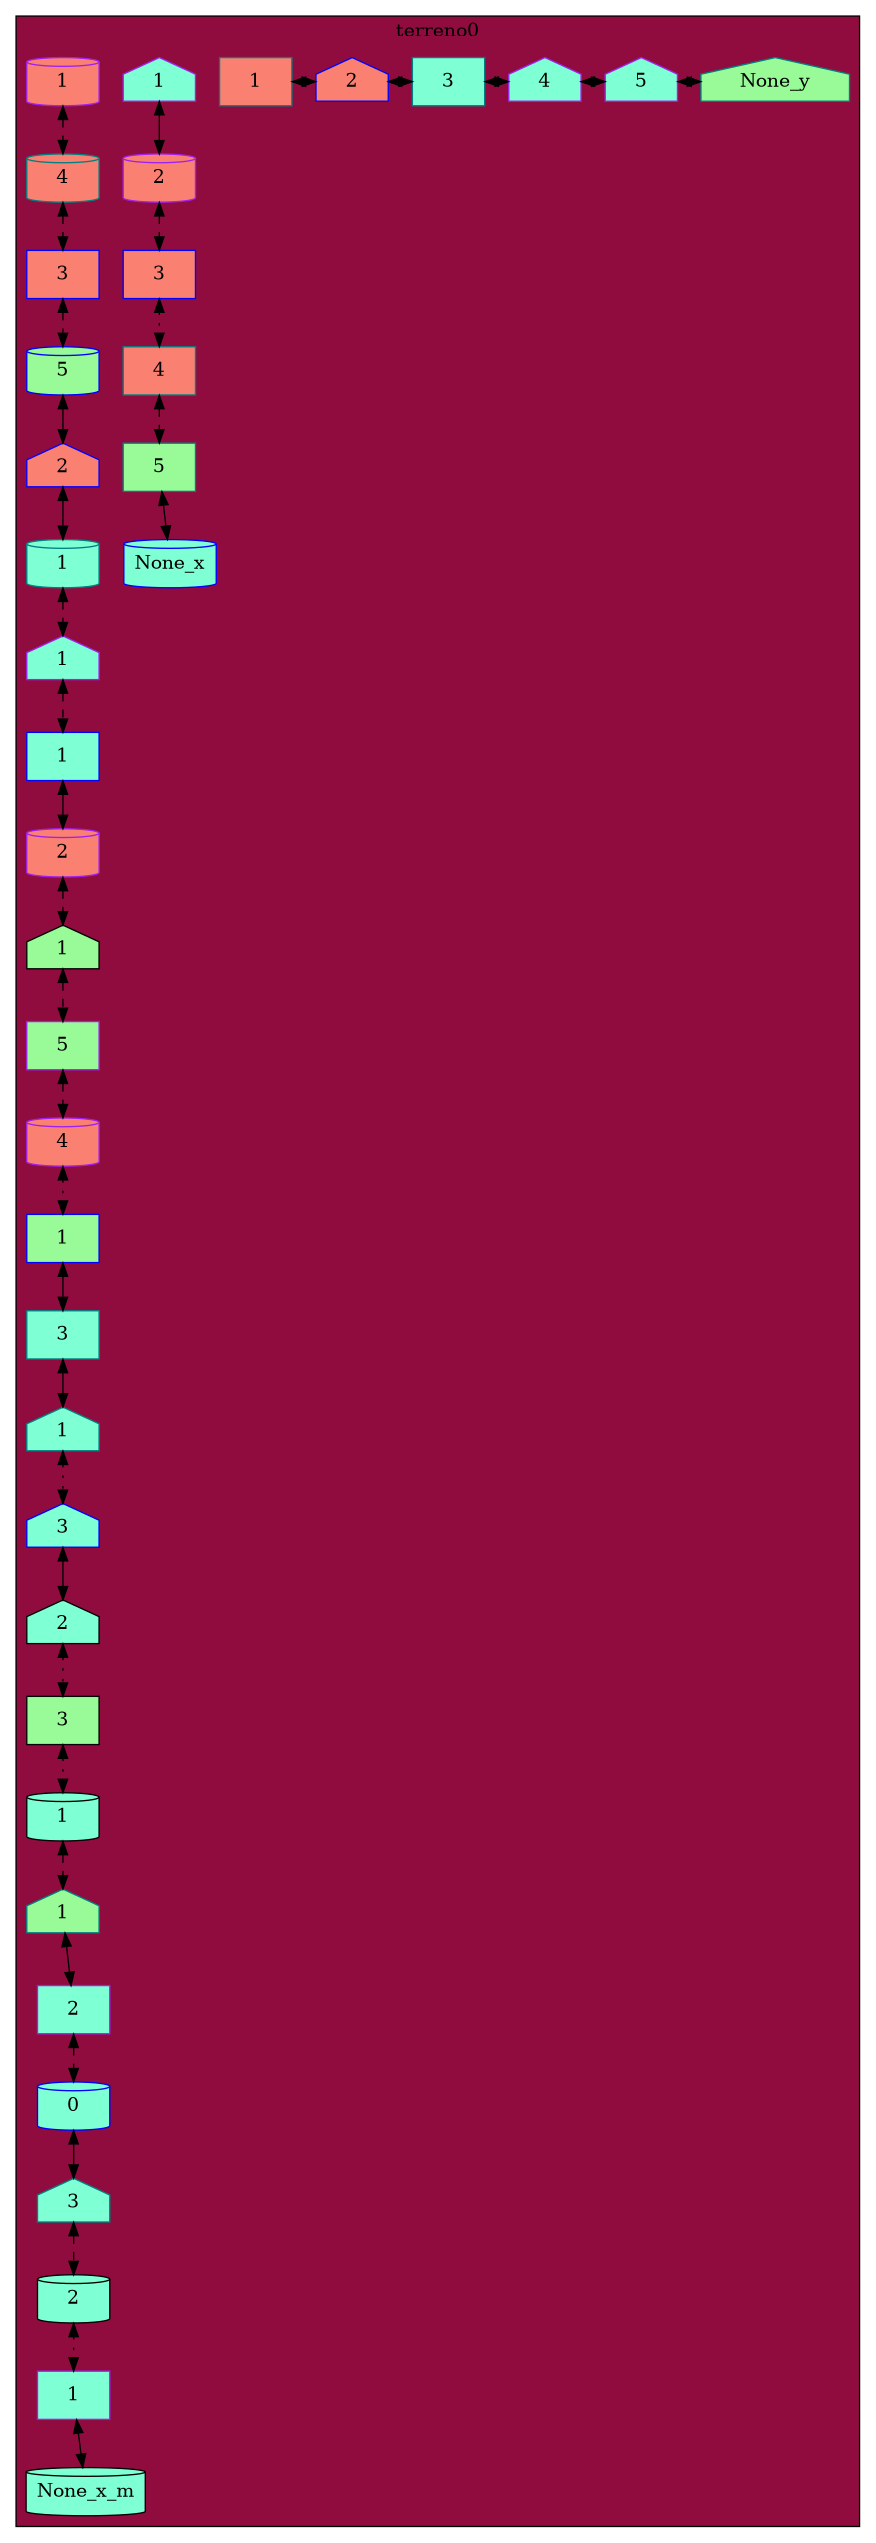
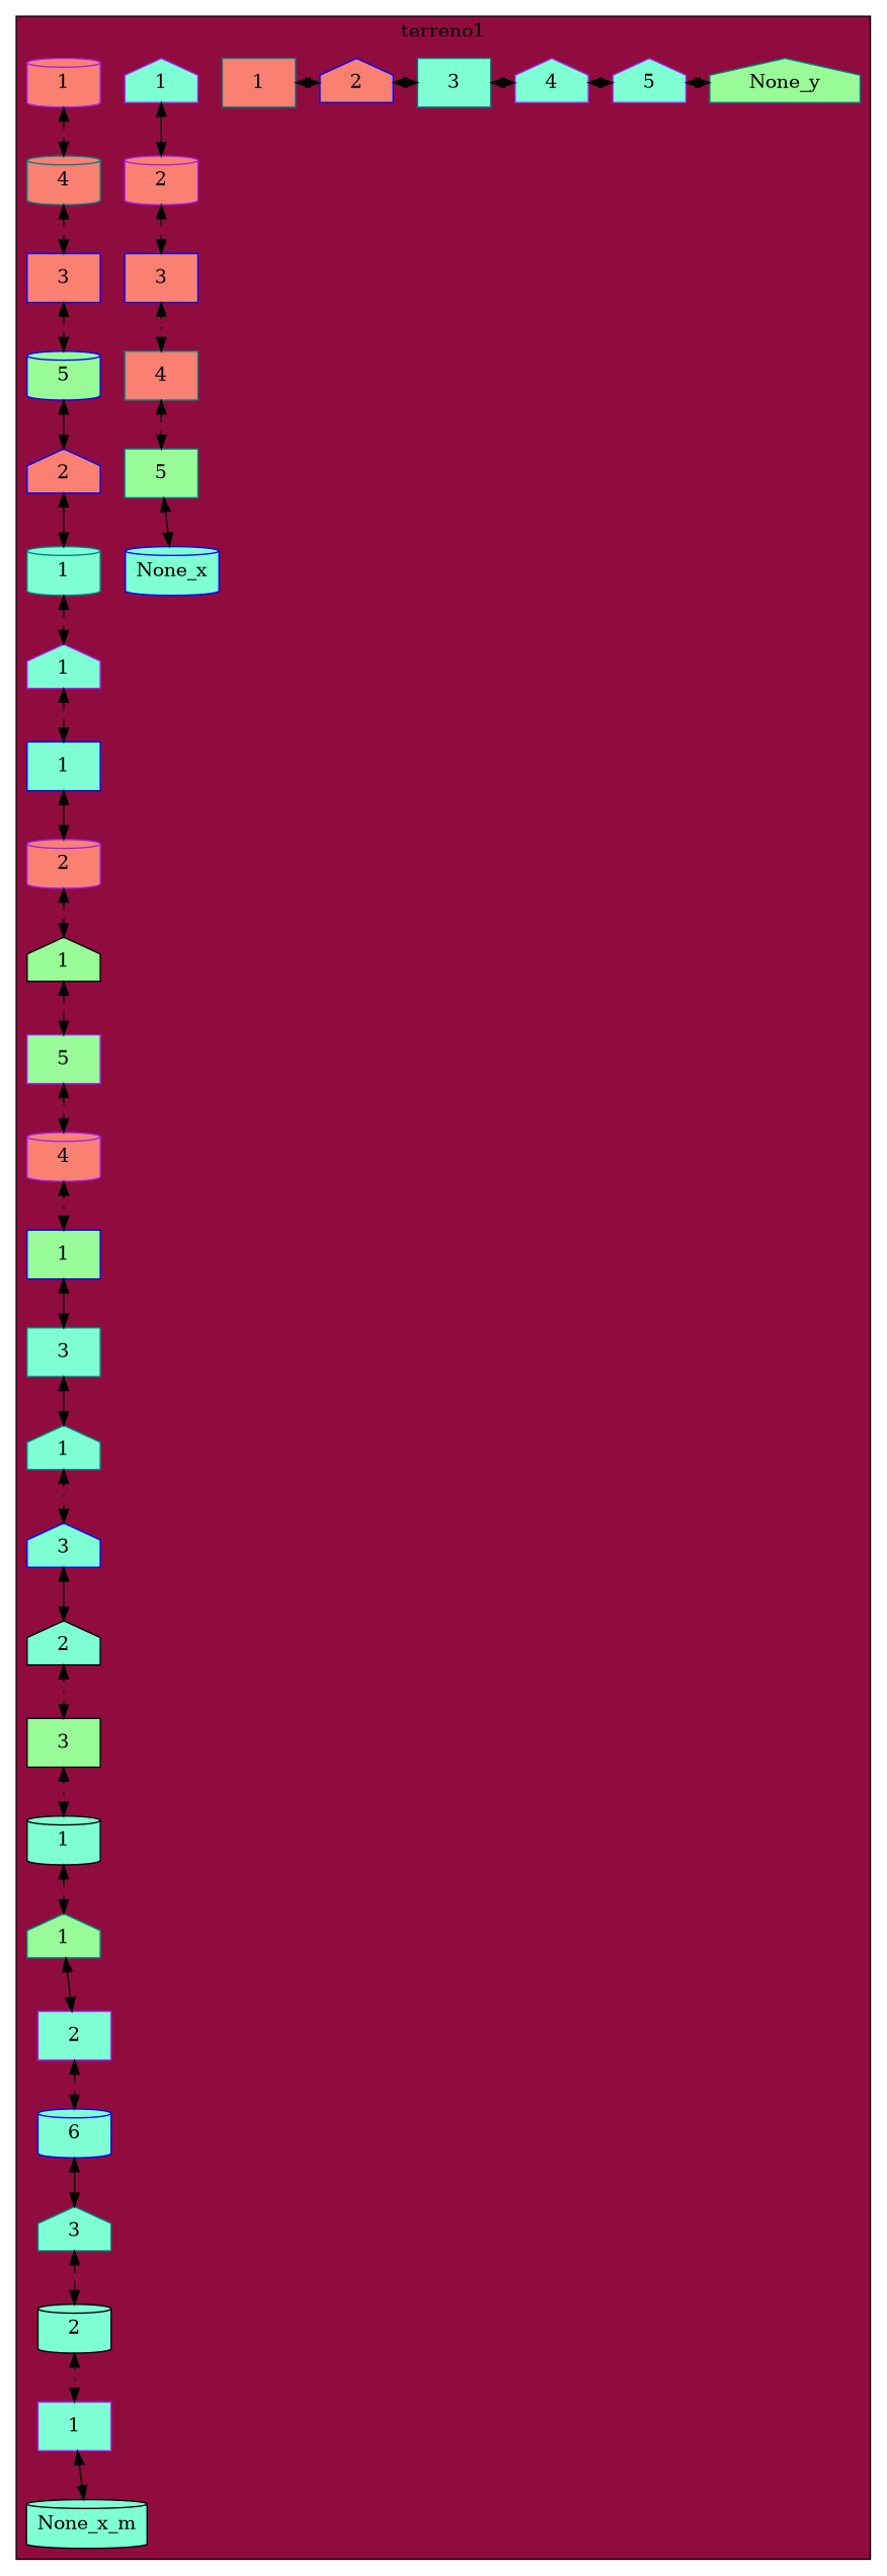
  digraph {
    node [color=teal fillcolor=aquamarine group=2 shape=box style=filled]
    edge [dir=both style=dashed]
    n1 [fillcolor=salmon label=1]
    n2 [color=blue fillcolor=salmon label=2 shape=house]
    n3 [label=3]
    n4 [color=purple label=4 shape=house]
    n5 [color=purple label=5 shape=house]
    None_y [fillcolor=palegreen shape=house group=""]
    n7 [color=purple group=1 label=1 shape=house]
    n8 [color=purple fillcolor=salmon group=1 label=2 shape=cylinder]
    n9 [color=blue fillcolor=salmon group=1 label=3]
    n10 [fillcolor=salmon group=1 label=4]
    n11 [fillcolor=palegreen group=1 label=5]
    None_x [color=blue shape=cylinder group=""]
    n13 [color=purple fillcolor=salmon group=1 label=1 shape=cylinder]
    n14 [fillcolor=salmon group=1 label=4 shape=cylinder]
    n15 [color=blue fillcolor=salmon group=1 label=3]
    n16 [color=blue fillcolor=palegreen group=1 label=5 shape=cylinder]
    n17 [color=blue fillcolor=salmon group=1 label=2 shape=house]
    n18 [label=1 shape=cylinder]
    n19 [color=purple label=1 shape=house]
    n20 [color=blue label=1]
    n21 [color=purple fillcolor=salmon label=2 shape=cylinder]
    n22 [color=black fillcolor=palegreen label=1 shape=house]
    n23 [color=purple fillcolor=palegreen group=3 label=5]
    n24 [color=purple fillcolor=salmon group=3 label=4 shape=cylinder]
    n25 [color=blue fillcolor=palegreen group=3 label=1]
    n26 [group=3 label=3]
    n27 [group=3 label=1 shape=house]
    n28 [color=blue group=4 label=3 shape=house]
    n29 [color=black group=4 label=2 shape=house]
    n30 [color=black fillcolor=palegreen group=4 label=3]
    n31 [color=black group=4 label=1 shape=cylinder]
    n32 [fillcolor=palegreen group=4 label=1 shape=house]
    n33 [color=purple group=5 label=2]
-   n34 [color=blue group=5 label=0 shape=cylinder]
+   n34 [color=blue group=5 label=6 shape=cylinder]
    n35 [group=5 label=3 shape=house]
    n36 [color=black group=5 label=2 shape=cylinder]
    n37 [color=purple group=5 label=1]
    None_x_m [color=black shape=cylinder group=""]
    subgraph cluster_1 {
      bgcolor="#900C3F"
-     label=terreno0
+     label=terreno1
      n7
      n8
      n9
      n10
      n11
      None_x
      n13
      n14
      n15
      n16
      n17
      n18
      n19
      n20
      n21
      n22
      n23
      n24
      n25
      n26
      n27
      n28
      n29
      n30
      n31
      n32
      n33
      n34
      n35
      n36
      n37
      None_x_m
      subgraph sub_2 {
        bgcolor="#900C3F"
        label=terreno1
        rank=same
        n1
        n2
        n3
        n4
        n5
        None_y
      }
    }
    n1 -> n2 [style=dotted]
    n2 -> n3
    n3 -> n4
    n4 -> n5
    n5 -> None_y [style=dotted]
    n7 -> n8 [style=solid]
    n8 -> n9
    n9 -> n10 [style=dotted]
    n10 -> n11
    n11 -> None_x [style=solid]
    n13 -> n14
    n14 -> n15
    n15 -> n16
    n16 -> n17 [style=solid]
    n17 -> n18 [style=solid]
    n18 -> n19
    n19 -> n20
    n20 -> n21 [style=solid]
    n21 -> n22
    n22 -> n23
    n23 -> n24
    n24 -> n25 [style=dotted]
    n25 -> n26 [style=solid]
    n26 -> n27 [style=solid]
    n27 -> n28 [style=dotted]
    n28 -> n29 [style=solid]
    n29 -> n30 [style=dotted]
    n30 -> n31 [style=dotted]
    n31 -> n32
    n32 -> n33 [style=solid]
    n33 -> n34
    n34 -> n35 [style=solid]
    n35 -> n36
    n36 -> n37 [style=dotted]
    n37 -> None_x_m [style=solid]
  }
